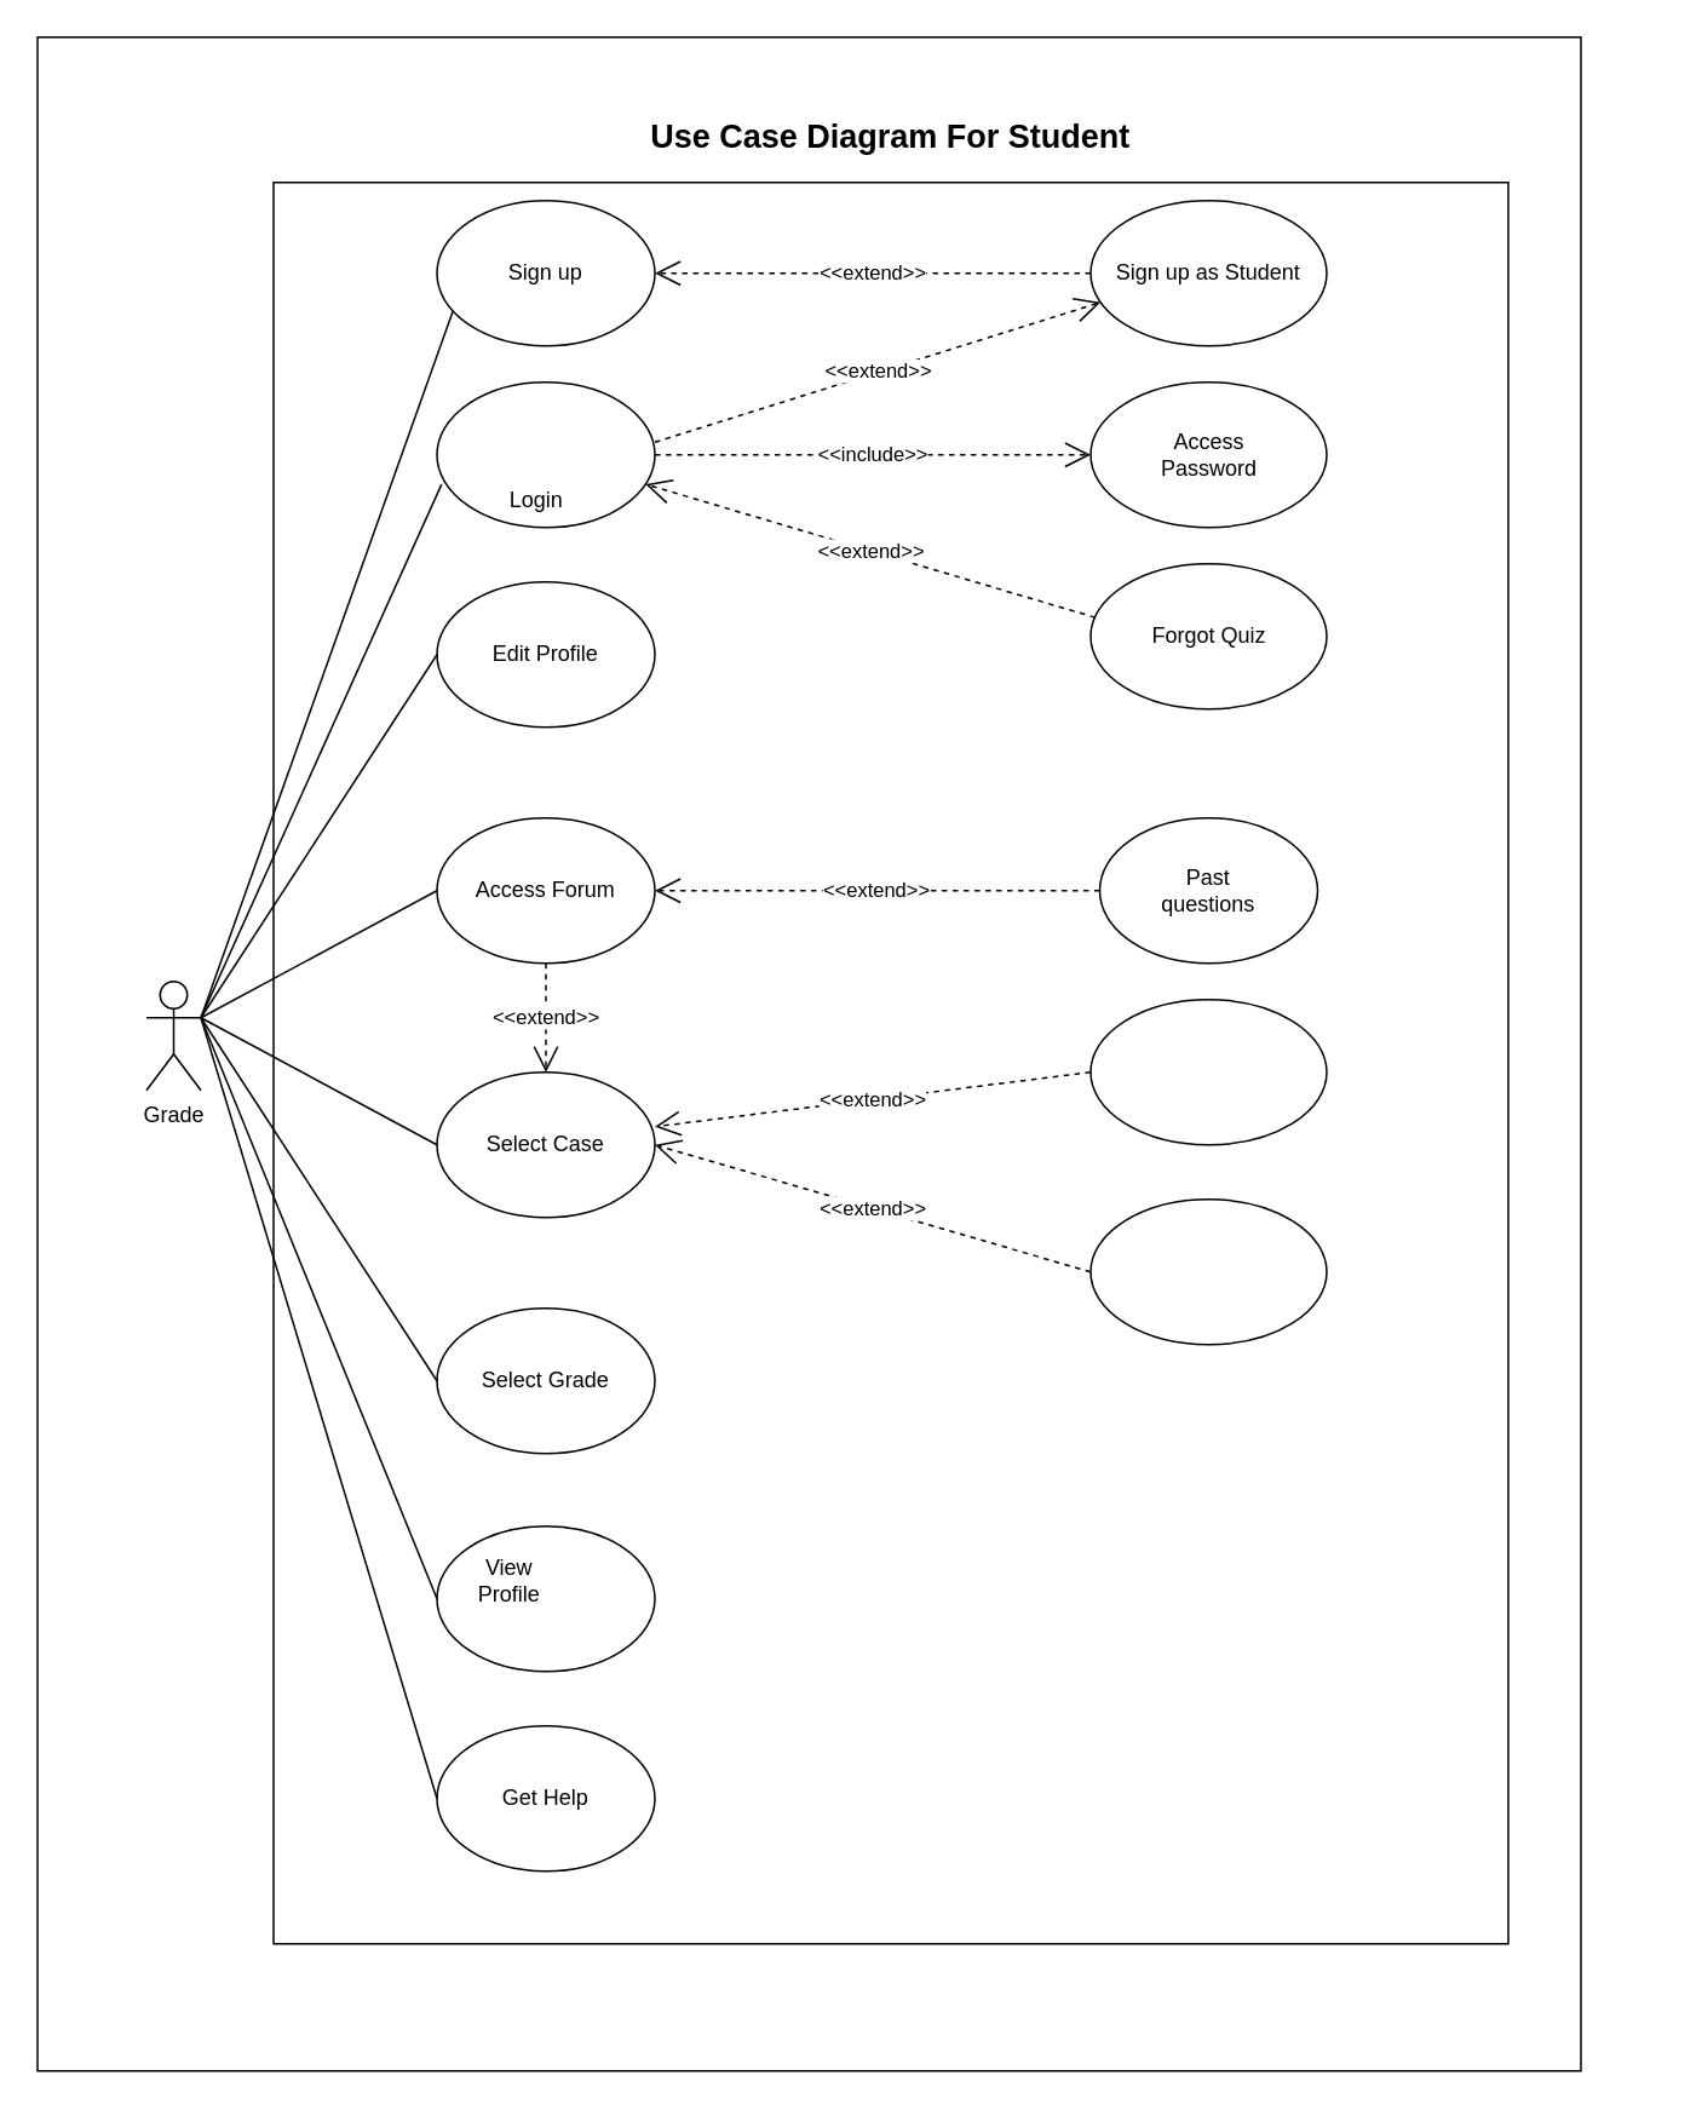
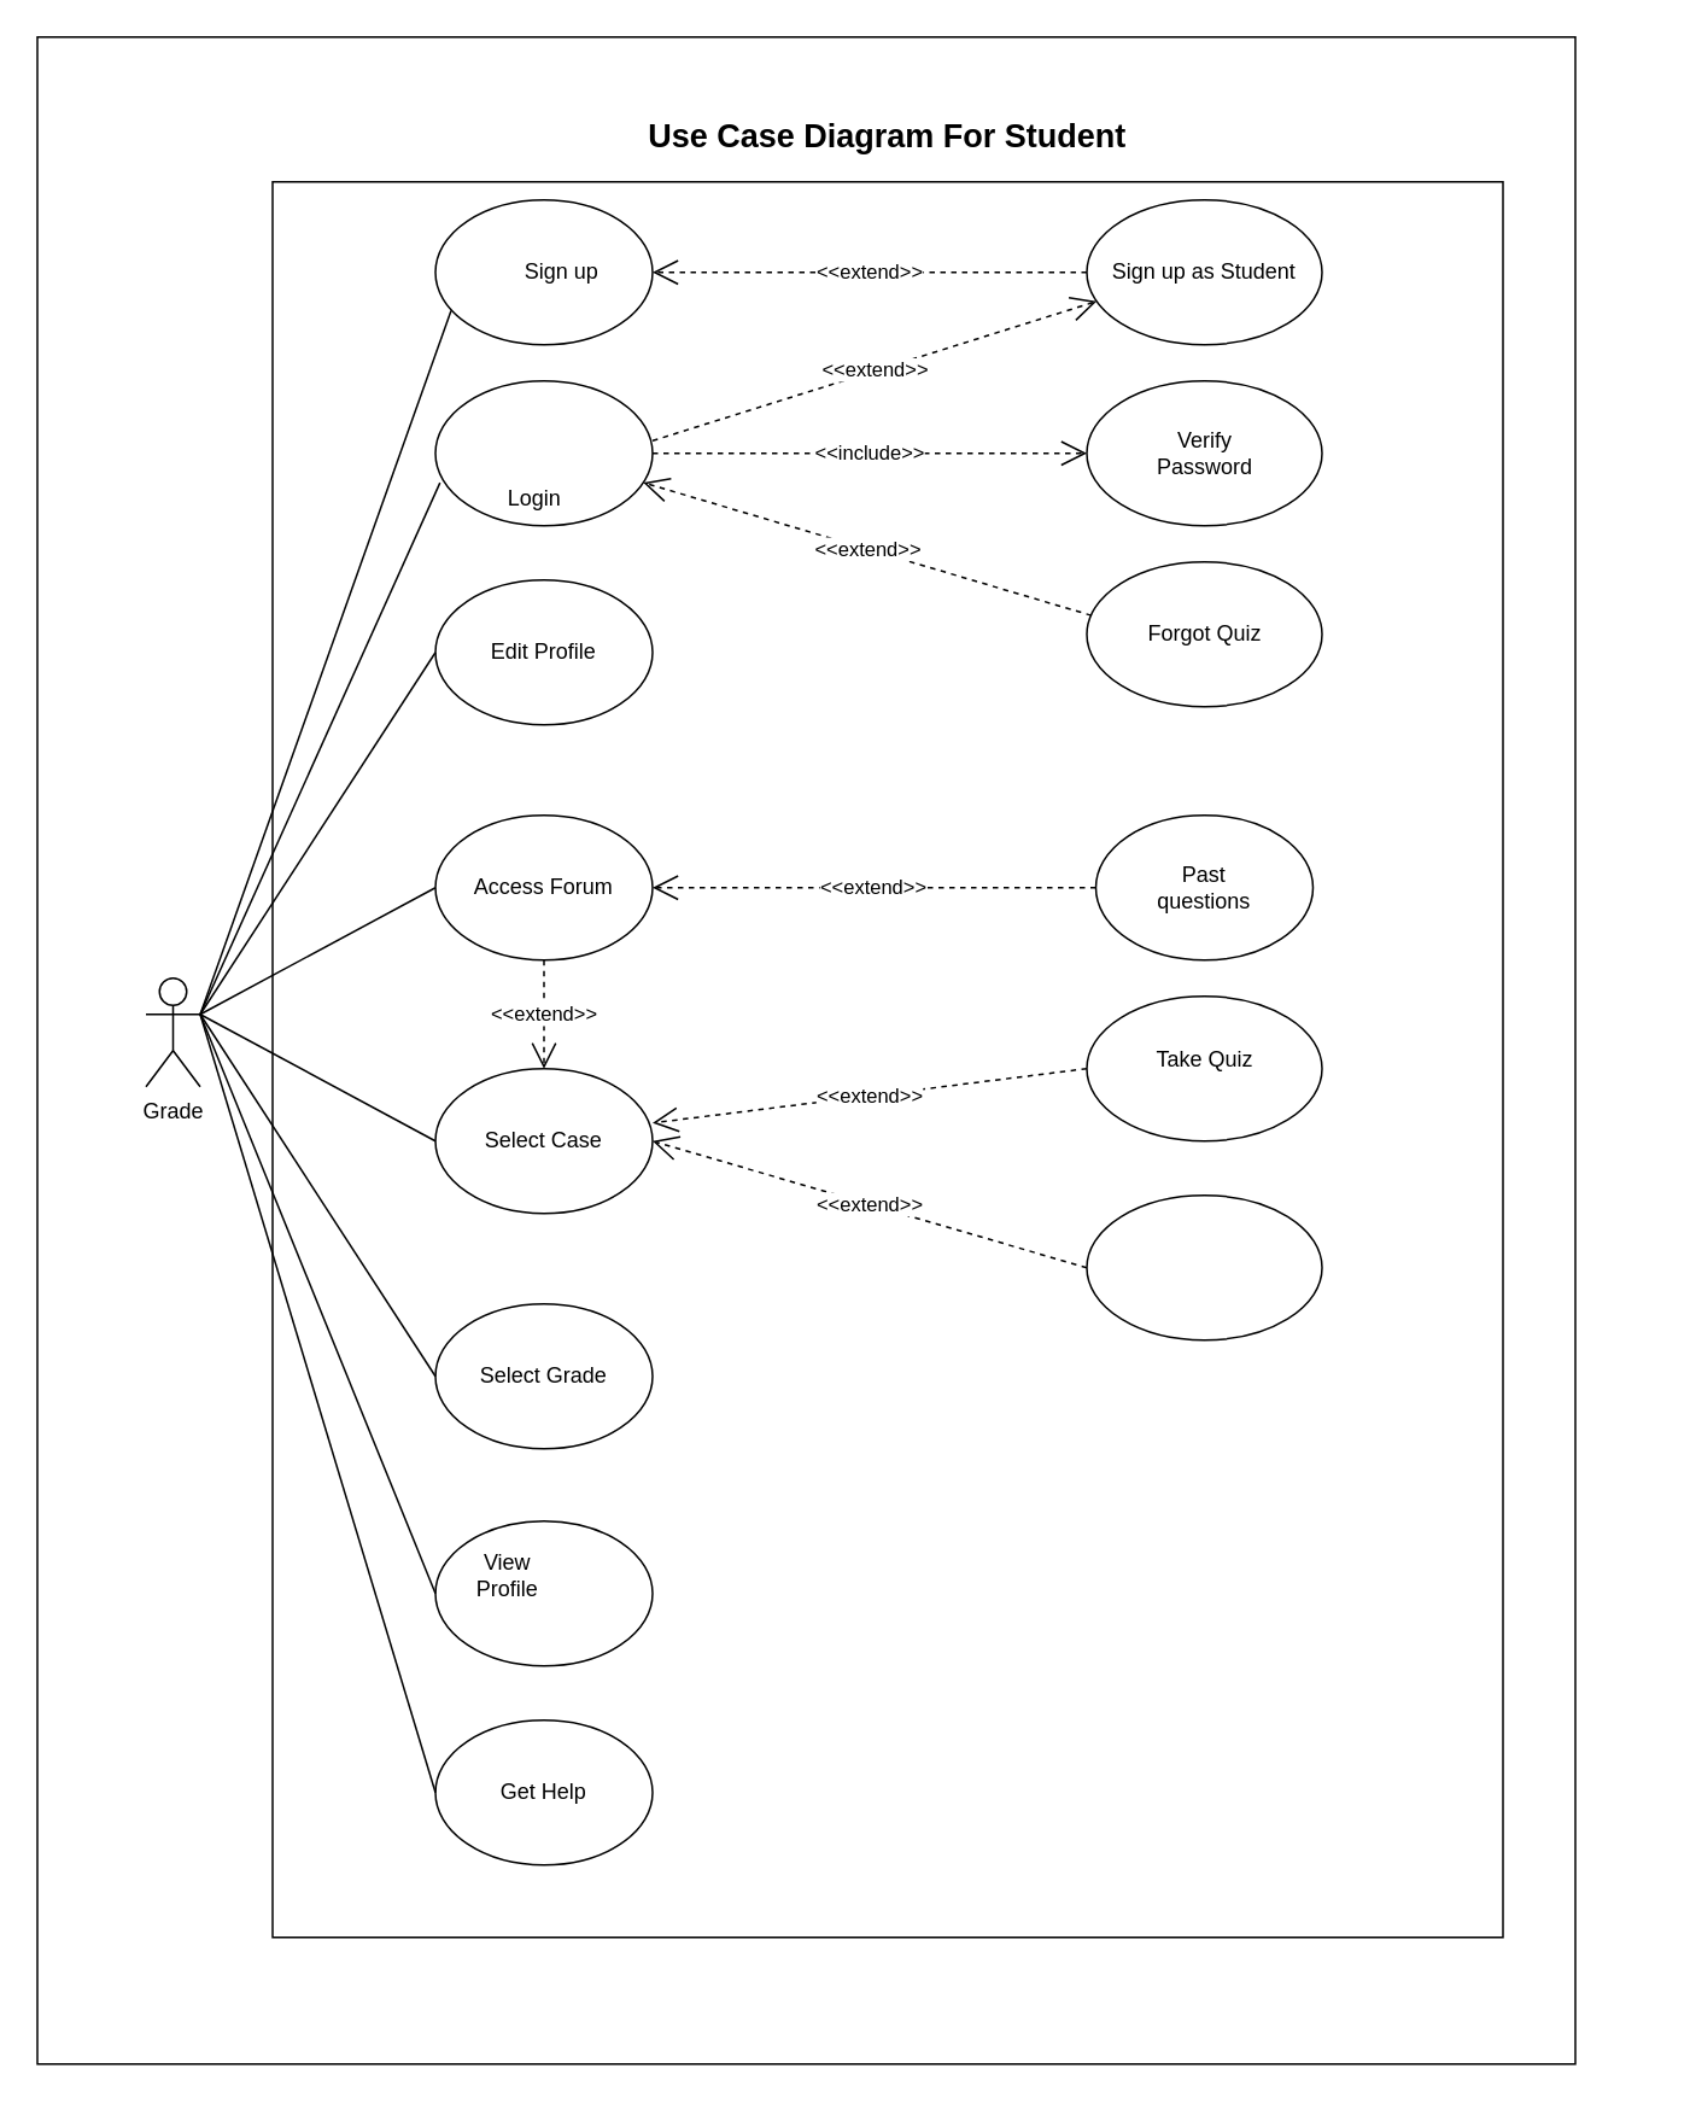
  <mxCell id="0" />
  <mxCell id="1" parent="0" />
  <mxCell id="2" value="" style="rounded=0;whiteSpace=wrap;html=1;" parent="1" vertex="1"><mxGeometry width="850" height="1120" as="geometry" x="20" y="20" /></mxCell>
  <mxCell id="3" value="Grade" style="shape=umlActor;verticalLabelPosition=bottom;labelBackgroundColor=#ffffff;verticalAlign=top;html=1;outlineConnect=0;" parent="1" vertex="1"><mxGeometry x="80" y="540" width="30" height="60" as="geometry" /></mxCell>
  <mxCell id="4" value="&lt;font style=&quot;font-size: 18px&quot;&gt;&lt;b&gt;Use Case Diagram For Student&lt;/b&gt;&lt;/font&gt;" style="text;html=1;strokeColor=none;fillColor=none;align=center;verticalAlign=middle;whiteSpace=wrap;rounded=0;" parent="1" vertex="1"><mxGeometry x="65" y="60" width="850" height="30" as="geometry" /></mxCell>
  <mxCell id="5" value="" style="rounded=0;whiteSpace=wrap;html=1;" parent="1" vertex="1"><mxGeometry x="150" y="100" width="680" height="970" as="geometry" /></mxCell>
  <mxCell id="6" value="" style="ellipse;whiteSpace=wrap;html=1;" parent="1" vertex="1"><mxGeometry x="240" y="110" width="120" height="80" as="geometry" /></mxCell>
  <mxCell id="7" value="" style="ellipse;whiteSpace=wrap;html=1;" parent="1" vertex="1"><mxGeometry x="240" y="210" width="120" height="80" as="geometry" /></mxCell>
  <mxCell id="8" value="" style="ellipse;whiteSpace=wrap;html=1;" parent="1" vertex="1"><mxGeometry x="240" y="320" width="120" height="80" as="geometry" /></mxCell>
  <mxCell id="9" value="" style="ellipse;whiteSpace=wrap;html=1;" parent="1" vertex="1"><mxGeometry x="605" y="450" width="120" height="80" as="geometry" /></mxCell>
  <mxCell id="10" value="" style="ellipse;whiteSpace=wrap;html=1;" parent="1" vertex="1"><mxGeometry x="240" y="450" width="120" height="80" as="geometry" /></mxCell>
  <mxCell id="11" value="" style="ellipse;whiteSpace=wrap;html=1;" parent="1" vertex="1"><mxGeometry x="240" y="590" width="120" height="80" as="geometry" /></mxCell>
  <mxCell id="12" value="" style="ellipse;whiteSpace=wrap;html=1;" parent="1" vertex="1"><mxGeometry x="240" y="720" width="120" height="80" as="geometry" /></mxCell>
  <mxCell id="13" value="" style="ellipse;whiteSpace=wrap;html=1;" parent="1" vertex="1"><mxGeometry x="240" y="840" width="120" height="80" as="geometry" /></mxCell>
- <mxCell id="14" value="Sign up" style="text;html=1;strokeColor=none;fillColor=none;align=center;verticalAlign=middle;whiteSpace=wrap;rounded=0;" parent="1" vertex="1"><mxGeometry x="275" y="140" width="50" height="20" as="geometry" /></mxCell>
+ <mxCell id="14" value="Sign up" style="text;html=1;strokeColor=none;fillColor=none;align=center;verticalAlign=middle;whiteSpace=wrap;rounded=0;" parent="1" vertex="1"><mxGeometry x="285" y="140" width="50" height="20" as="geometry" /></mxCell>
  <mxCell id="15" value="Login" style="text;html=1;strokeColor=none;fillColor=none;align=center;verticalAlign=middle;whiteSpace=wrap;rounded=0;" parent="1" vertex="1"><mxGeometry x="275" y="265" width="40" height="20" as="geometry" /></mxCell>
  <mxCell id="16" value="Edit Profile" style="text;html=1;strokeColor=none;fillColor=none;align=center;verticalAlign=middle;whiteSpace=wrap;rounded=0;" parent="1" vertex="1"><mxGeometry x="260" y="350" width="80" height="20" as="geometry" /></mxCell>
  <mxCell id="17" value="Past questions" style="text;html=1;strokeColor=none;fillColor=none;align=center;verticalAlign=middle;whiteSpace=wrap;rounded=0;" parent="1" vertex="1"><mxGeometry x="625" y="480" width="80" height="20" as="geometry" /></mxCell>
  <mxCell id="18" value="Select Case" style="text;html=1;strokeColor=none;fillColor=none;align=center;verticalAlign=middle;whiteSpace=wrap;rounded=0;" parent="1" vertex="1"><mxGeometry x="265" y="620" width="70" height="20" as="geometry" /></mxCell>
  <mxCell id="19" value="Select Grade" style="text;html=1;strokeColor=none;fillColor=none;align=center;verticalAlign=middle;whiteSpace=wrap;rounded=0;" parent="1" vertex="1"><mxGeometry x="260" y="750" width="80" height="20" as="geometry" /></mxCell>
  <mxCell id="20" value="View Profile" style="text;html=1;strokeColor=none;fillColor=none;align=center;verticalAlign=middle;whiteSpace=wrap;rounded=0;" parent="1" vertex="1"><mxGeometry x="250" y="860" width="60" height="20" as="geometry" /></mxCell>
  <mxCell id="21" value="" style="endArrow=none;html=1;entryX=1;entryY=0.333;entryDx=0;entryDy=0;entryPerimeter=0;exitX=0.072;exitY=0.765;exitDx=0;exitDy=0;exitPerimeter=0;" parent="1" source="6" target="3" edge="1"><mxGeometry width="50" height="50" relative="1" as="geometry"><mxPoint x="180" y="630" as="sourcePoint" /><mxPoint x="230" y="580" as="targetPoint" /></mxGeometry></mxCell>
  <mxCell id="22" value="Access Forum" style="text;html=1;strokeColor=none;fillColor=none;align=center;verticalAlign=middle;whiteSpace=wrap;rounded=0;" parent="1" vertex="1"><mxGeometry x="260" y="480" width="80" height="20" as="geometry" /></mxCell>
  <mxCell id="23" value="" style="ellipse;whiteSpace=wrap;html=1;" parent="1" vertex="1"><mxGeometry x="600" y="110" width="130" height="80" as="geometry" /></mxCell>
  <mxCell id="24" value="Sign up as Student" style="text;html=1;strokeColor=none;fillColor=none;align=center;verticalAlign=middle;whiteSpace=wrap;rounded=0;" parent="1" vertex="1"><mxGeometry x="580" y="140" width="170" height="20" as="geometry" /></mxCell>
  <mxCell id="25" value="&amp;lt;&amp;lt;extend&amp;gt;&amp;gt;" style="endArrow=open;endSize=12;dashed=1;html=1;exitX=1;exitY=0.413;exitDx=0;exitDy=0;entryX=0.042;entryY=0.7;entryDx=0;entryDy=0;entryPerimeter=0;exitPerimeter=0;" parent="1" source="7" target="23" edge="1"><mxGeometry width="160" relative="1" as="geometry"><mxPoint x="340" y="300" as="sourcePoint" /><mxPoint x="500" y="300" as="targetPoint" /></mxGeometry></mxCell>
  <mxCell id="26" value="&amp;lt;&amp;lt;extend&amp;gt;&amp;gt;" style="endArrow=open;endSize=12;dashed=1;html=1;entryX=1;entryY=0.5;entryDx=0;entryDy=0;" parent="1" target="6" edge="1"><mxGeometry width="160" relative="1" as="geometry"><mxPoint x="600" y="150" as="sourcePoint" /><mxPoint x="570" y="300" as="targetPoint" /></mxGeometry></mxCell>
  <mxCell id="27" value="" style="ellipse;whiteSpace=wrap;html=1;" parent="1" vertex="1"><mxGeometry x="600" y="210" width="130" height="80" as="geometry" /></mxCell>
  <mxCell id="28" value="" style="ellipse;whiteSpace=wrap;html=1;" parent="1" vertex="1"><mxGeometry x="600" y="310" width="130" height="80" as="geometry" /></mxCell>
- <mxCell id="29" value="Access Password" style="text;html=1;strokeColor=none;fillColor=none;align=center;verticalAlign=middle;whiteSpace=wrap;rounded=0;" parent="1" vertex="1"><mxGeometry x="632.5" y="240" width="65" height="20" as="geometry" /></mxCell>
+ <mxCell id="29" value="Verify Password" style="text;html=1;strokeColor=none;fillColor=none;align=center;verticalAlign=middle;whiteSpace=wrap;rounded=0;" parent="1" vertex="1"><mxGeometry x="632.5" y="240" width="65" height="20" as="geometry" /></mxCell>
  <mxCell id="30" value="Forgot Quiz" style="text;html=1;strokeColor=none;fillColor=none;align=center;verticalAlign=middle;whiteSpace=wrap;rounded=0;" parent="1" vertex="1"><mxGeometry x="632.5" y="340" width="65" height="20" as="geometry" /></mxCell>
  <mxCell id="31" value="&amp;lt;&amp;lt;include&amp;gt;&amp;gt;" style="endArrow=open;endSize=12;dashed=1;html=1;exitX=1;exitY=0.5;exitDx=0;exitDy=0;entryX=0;entryY=0.5;entryDx=0;entryDy=0;" parent="1" source="7" target="27" edge="1"><mxGeometry width="160" relative="1" as="geometry"><mxPoint x="350" y="270" as="sourcePoint" /><mxPoint x="510" y="270" as="targetPoint" /></mxGeometry></mxCell>
  <mxCell id="32" value="&amp;lt;&amp;lt;extend&amp;gt;&amp;gt;" style="endArrow=open;endSize=12;dashed=1;html=1;exitX=0.02;exitY=0.37;exitDx=0;exitDy=0;exitPerimeter=0;" parent="1" source="28" target="7" edge="1"><mxGeometry width="160" relative="1" as="geometry"><mxPoint x="350" y="270" as="sourcePoint" /><mxPoint x="510" y="270" as="targetPoint" /></mxGeometry></mxCell>
  <mxCell id="33" value="" style="ellipse;whiteSpace=wrap;html=1;" parent="1" vertex="1"><mxGeometry x="600" y="550" width="130" height="80" as="geometry" /></mxCell>
  <mxCell id="34" value="" style="ellipse;whiteSpace=wrap;html=1;" parent="1" vertex="1"><mxGeometry x="600" y="660" width="130" height="80" as="geometry" /></mxCell>
+ <mxCell id="35" value="Take Quiz" style="text;html=1;strokeColor=none;fillColor=none;align=center;verticalAlign=middle;whiteSpace=wrap;rounded=0;" parent="1" vertex="1"><mxGeometry x="632.5" y="575" width="65" height="20" as="geometry" /></mxCell>
  <mxCell id="36" value="&amp;lt;&amp;lt;extend&amp;gt;&amp;gt;" style="endArrow=open;endSize=12;dashed=1;html=1;entryX=1;entryY=0.375;entryDx=0;entryDy=0;entryPerimeter=0;exitX=0;exitY=0.5;exitDx=0;exitDy=0;" parent="1" source="33" target="11" edge="1"><mxGeometry width="160" relative="1" as="geometry"><mxPoint x="370" y="750" as="sourcePoint" /><mxPoint x="530" y="750" as="targetPoint" /></mxGeometry></mxCell>
  <mxCell id="37" value="&amp;lt;&amp;lt;extend&amp;gt;&amp;gt;" style="endArrow=open;endSize=12;dashed=1;html=1;entryX=1;entryY=0.5;entryDx=0;entryDy=0;exitX=0;exitY=0.5;exitDx=0;exitDy=0;" parent="1" source="34" target="11" edge="1"><mxGeometry width="160" relative="1" as="geometry"><mxPoint x="370" y="750" as="sourcePoint" /><mxPoint x="530" y="750" as="targetPoint" /></mxGeometry></mxCell>
  <mxCell id="38" value="&amp;lt;&amp;lt;extend&amp;gt;&amp;gt;" style="endArrow=open;endSize=12;dashed=1;html=1;exitX=0.5;exitY=1;exitDx=0;exitDy=0;entryX=0.5;entryY=0;entryDx=0;entryDy=0;" parent="1" source="10" target="11" edge="1"><mxGeometry width="160" relative="1" as="geometry"><mxPoint x="370" y="630" as="sourcePoint" /><mxPoint x="266" y="669" as="targetPoint" /></mxGeometry></mxCell>
  <mxCell id="39" value="&amp;lt;&amp;lt;extend&amp;gt;&amp;gt;" style="endArrow=open;endSize=12;dashed=1;html=1;exitX=0;exitY=0.5;exitDx=0;exitDy=0;entryX=1;entryY=0.5;entryDx=0;entryDy=0;" parent="1" source="9" target="10" edge="1"><mxGeometry width="160" relative="1" as="geometry"><mxPoint x="370" y="630" as="sourcePoint" /><mxPoint x="530" y="630" as="targetPoint" /></mxGeometry></mxCell>
  <mxCell id="40" value="" style="endArrow=none;html=1;exitX=1;exitY=0.333;exitDx=0;exitDy=0;exitPerimeter=0;entryX=0.021;entryY=0.703;entryDx=0;entryDy=0;entryPerimeter=0;" parent="1" source="3" target="7" edge="1"><mxGeometry width="50" height="50" relative="1" as="geometry"><mxPoint x="420" y="380" as="sourcePoint" /><mxPoint x="470" y="330" as="targetPoint" /></mxGeometry></mxCell>
  <mxCell id="41" value="" style="endArrow=none;html=1;entryX=0;entryY=0.5;entryDx=0;entryDy=0;" parent="1" target="8" edge="1"><mxGeometry width="50" height="50" relative="1" as="geometry"><mxPoint x="110" y="560" as="sourcePoint" /><mxPoint x="470" y="330" as="targetPoint" /></mxGeometry></mxCell>
  <mxCell id="42" value="" style="endArrow=none;html=1;entryX=0;entryY=0.5;entryDx=0;entryDy=0;exitX=1;exitY=0.333;exitDx=0;exitDy=0;exitPerimeter=0;" parent="1" source="3" target="10" edge="1"><mxGeometry width="50" height="50" relative="1" as="geometry"><mxPoint x="120" y="560" as="sourcePoint" /><mxPoint x="470" y="590" as="targetPoint" /></mxGeometry></mxCell>
  <mxCell id="43" value="" style="endArrow=none;html=1;entryX=0;entryY=0.5;entryDx=0;entryDy=0;" parent="1" target="11" edge="1"><mxGeometry width="50" height="50" relative="1" as="geometry"><mxPoint x="110" y="560" as="sourcePoint" /><mxPoint x="470" y="590" as="targetPoint" /></mxGeometry></mxCell>
  <mxCell id="44" value="" style="endArrow=none;html=1;entryX=0;entryY=0.5;entryDx=0;entryDy=0;" parent="1" target="12" edge="1"><mxGeometry width="50" height="50" relative="1" as="geometry"><mxPoint x="110" y="560" as="sourcePoint" /><mxPoint x="470" y="590" as="targetPoint" /></mxGeometry></mxCell>
  <mxCell id="45" value="" style="endArrow=none;html=1;entryX=0;entryY=0.5;entryDx=0;entryDy=0;" parent="1" target="13" edge="1"><mxGeometry width="50" height="50" relative="1" as="geometry"><mxPoint x="110" y="560" as="sourcePoint" /><mxPoint x="470" y="810" as="targetPoint" /></mxGeometry></mxCell>
  <mxCell id="46" value="" style="ellipse;whiteSpace=wrap;html=1;" vertex="1" parent="1"><mxGeometry x="240" y="950" width="120" height="80" as="geometry" /></mxCell>
  <mxCell id="47" value="" style="endArrow=none;html=1;exitX=1;exitY=0.333;exitDx=0;exitDy=0;exitPerimeter=0;entryX=0;entryY=0.5;entryDx=0;entryDy=0;" edge="1" parent="1" source="3" target="46"><mxGeometry width="50" height="50" relative="1" as="geometry"><mxPoint x="440" y="880" as="sourcePoint" /><mxPoint x="490" y="830" as="targetPoint" /></mxGeometry></mxCell>
  <mxCell id="48" value="Get Help" style="text;html=1;strokeColor=none;fillColor=none;align=center;verticalAlign=middle;whiteSpace=wrap;rounded=0;" vertex="1" parent="1"><mxGeometry x="275" y="980" width="50" height="20" as="geometry" /></mxCell>
